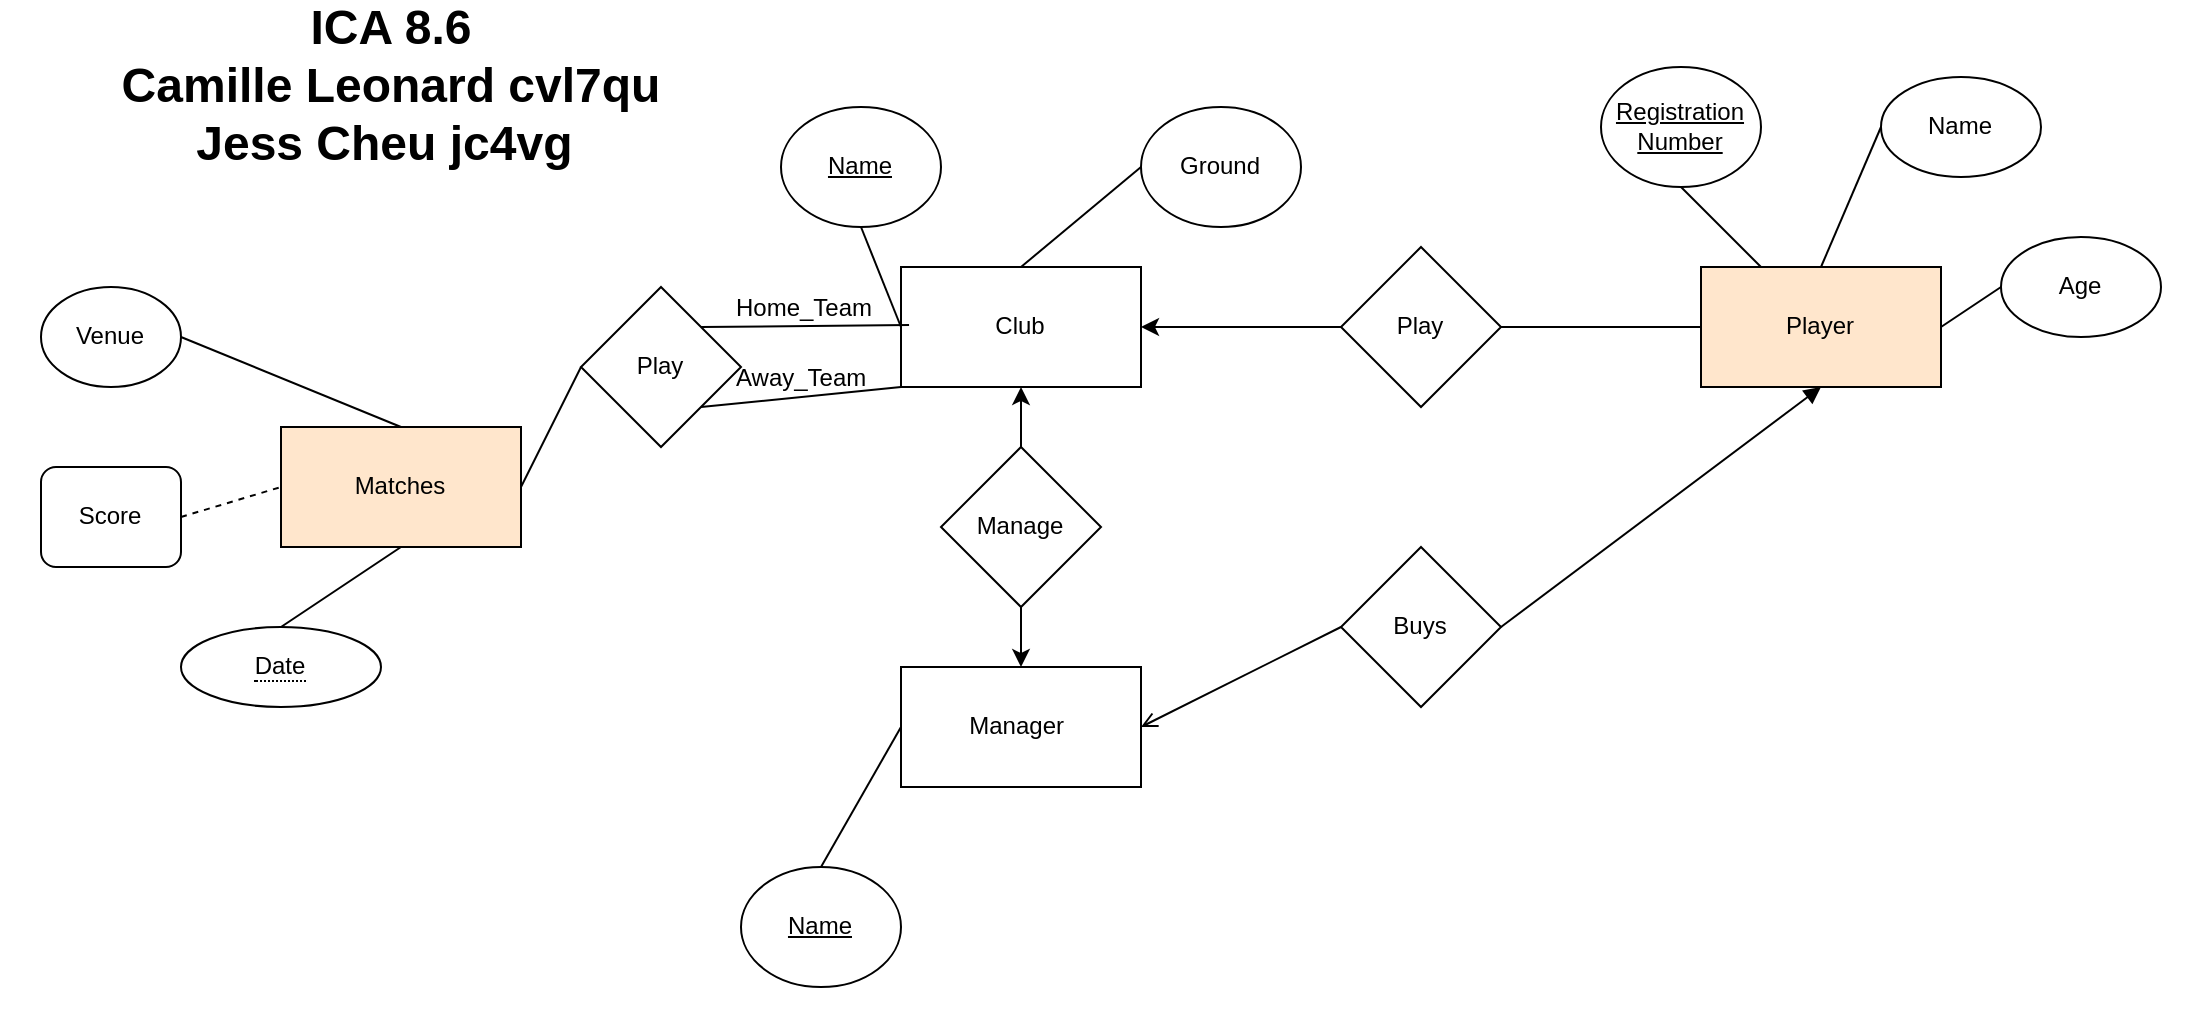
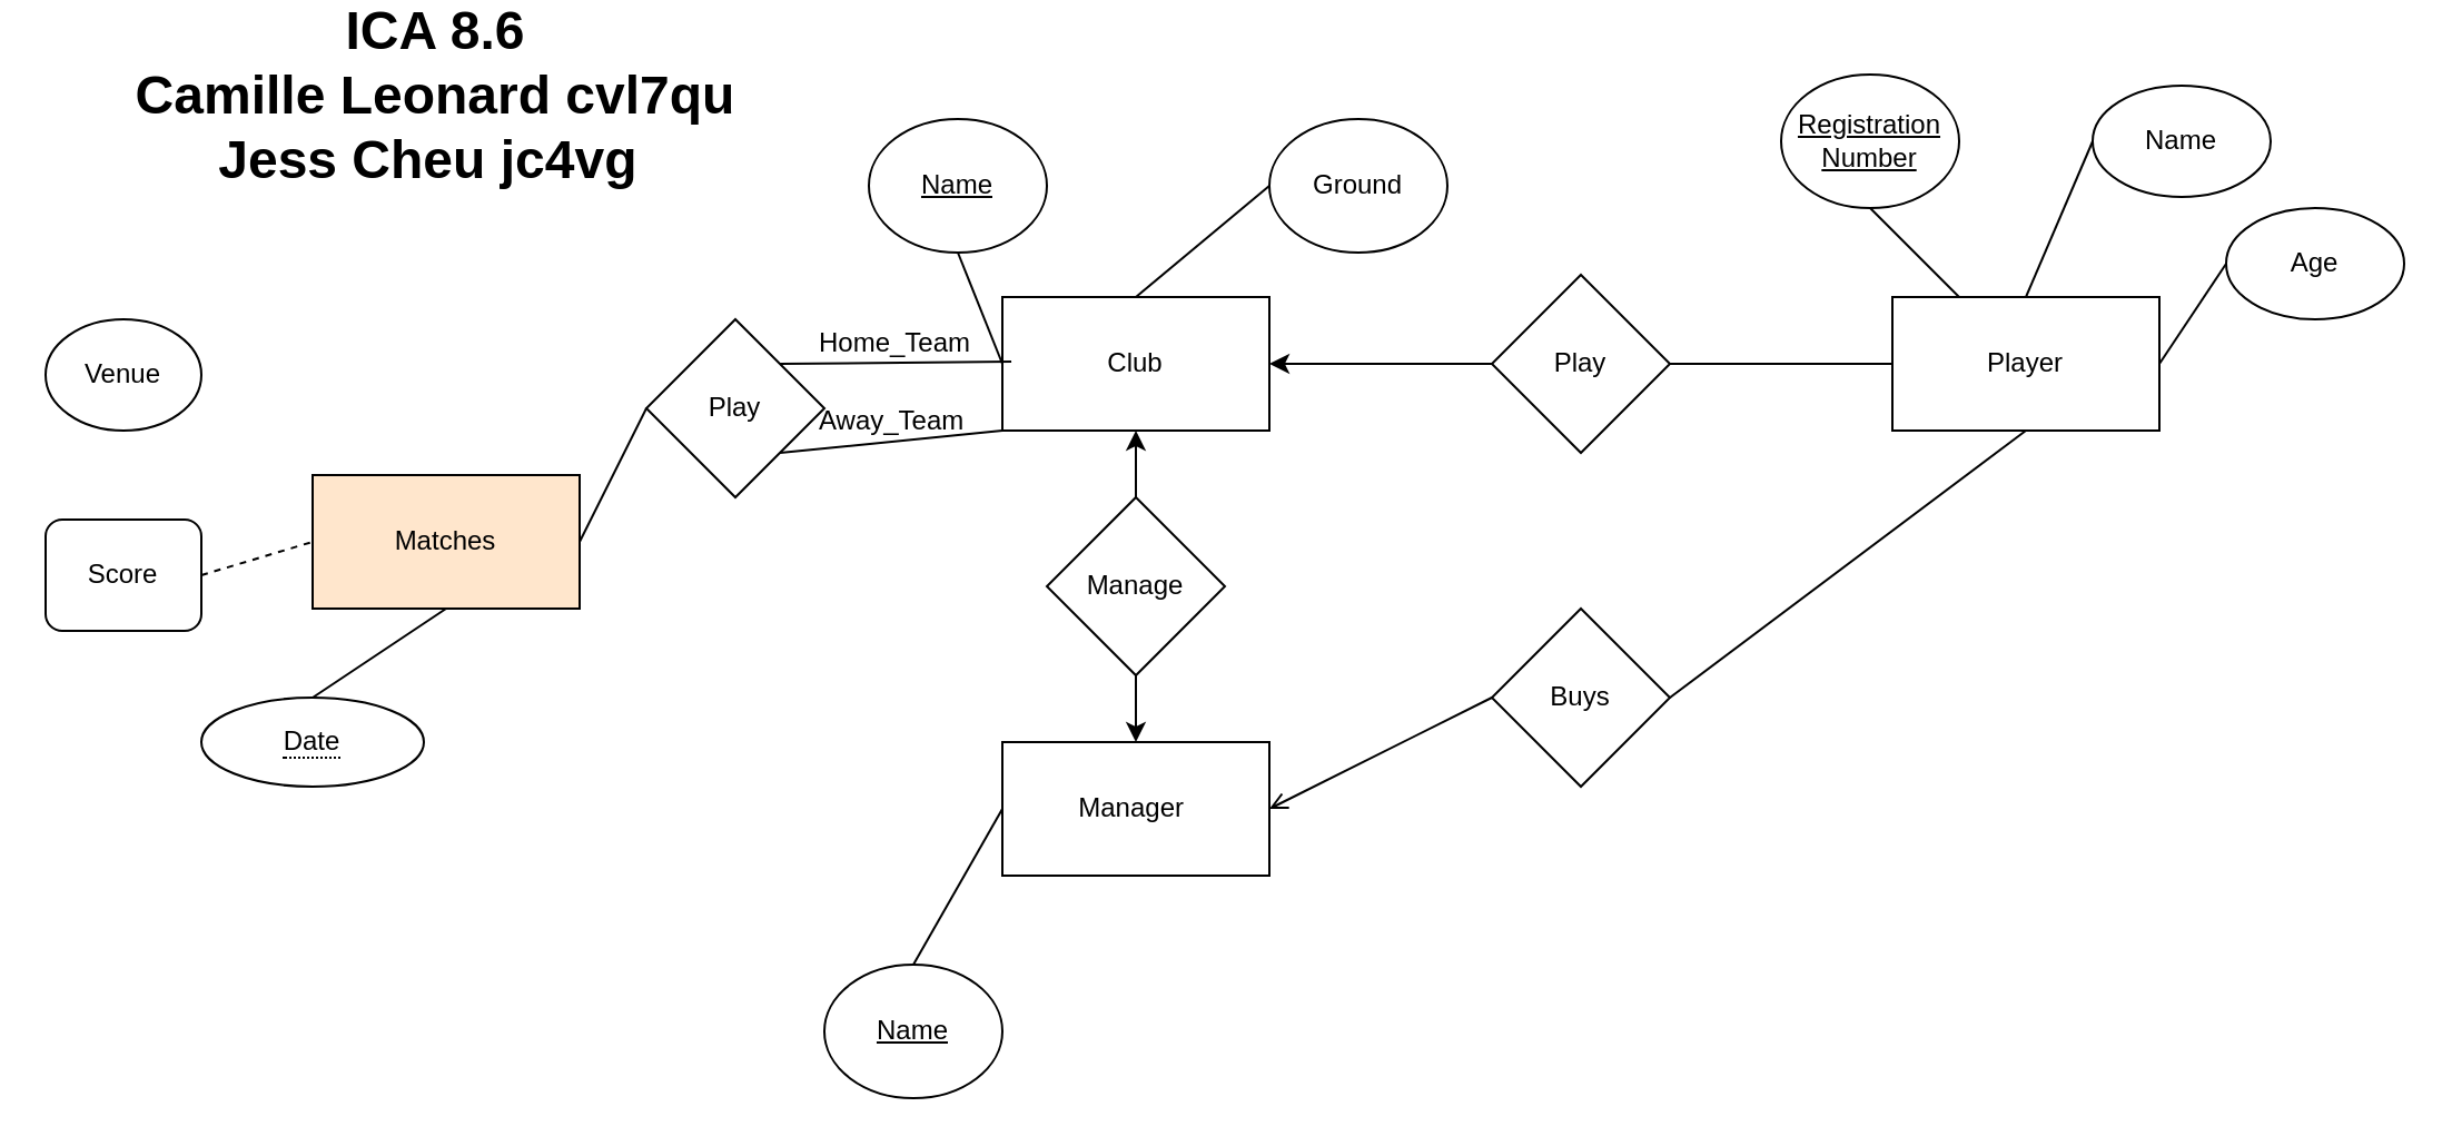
  <mxCell id="0" />
  <mxCell id="1" parent="0" />
  <mxCell id="2" value="" style="shape=table;startSize=0;container=1;collapsible=1;childLayout=tableLayout;fixedRows=1;rowLines=0;fontStyle=0;align=center;resizeLast=1;strokeColor=none;fillColor=none;" vertex="1" parent="1"><mxGeometry x="330" y="170" width="180" height="30" as="geometry" /></mxCell>
  <mxCell id="3" value="" style="shape=partialRectangle;collapsible=0;dropTarget=0;pointerEvents=0;fillColor=none;top=0;left=0;bottom=0;right=0;points=[[0,0.5],[1,0.5]];portConstraint=eastwest;" vertex="1" parent="2"><mxGeometry width="180" height="30" as="geometry" /></mxCell>
  <mxCell id="4" value="" style="shape=partialRectangle;connectable=0;fillColor=none;top=0;left=0;bottom=0;right=0;editable=1;overflow=hidden;" vertex="1" parent="3"><mxGeometry width="30" height="30" as="geometry" /></mxCell>
  <mxCell id="5" value="Away_Team" style="shape=partialRectangle;connectable=0;fillColor=none;top=0;left=0;bottom=0;right=0;align=left;spacingLeft=6;overflow=hidden;" vertex="1" parent="3"><mxGeometry x="30" width="150" height="30" as="geometry" /></mxCell>
  <mxCell id="6" value="Club" style="rounded=0;whiteSpace=wrap;html=1;" vertex="1" parent="1"><mxGeometry x="450" y="130" width="120" height="60" as="geometry" /></mxCell>
- <mxCell id="7" value="Player" style="rounded=0;whiteSpace=wrap;html=1;fillColor=#ffe6cc;" vertex="1" parent="1"><mxGeometry x="850" y="130" width="120" height="60" as="geometry" /></mxCell>
+ <mxCell id="7" value="Player" style="rounded=0;whiteSpace=wrap;html=1;" vertex="1" parent="1"><mxGeometry x="850" y="130" width="120" height="60" as="geometry" /></mxCell>
  <mxCell id="8" value="Manager&amp;nbsp;" style="rounded=0;whiteSpace=wrap;html=1;" vertex="1" parent="1"><mxGeometry x="450" y="330" width="120" height="60" as="geometry" /></mxCell>
  <mxCell id="9" value="&lt;u&gt;Name&lt;/u&gt;" style="ellipse;whiteSpace=wrap;html=1;" vertex="1" parent="1"><mxGeometry x="390" y="50" width="80" height="60" as="geometry" /></mxCell>
  <mxCell id="10" value="Ground" style="ellipse;whiteSpace=wrap;html=1;" vertex="1" parent="1"><mxGeometry x="570" y="50" width="80" height="60" as="geometry" /></mxCell>
  <mxCell id="11" value="" style="endArrow=none;html=1;exitX=0.5;exitY=1;exitDx=0;exitDy=0;entryX=0;entryY=0.5;entryDx=0;entryDy=0;" edge="1" parent="1" source="9" target="6"><mxGeometry width="50" height="50" relative="1" as="geometry"><mxPoint x="720" y="350" as="sourcePoint" /><mxPoint x="770" y="300" as="targetPoint" /></mxGeometry></mxCell>
  <mxCell id="12" value="" style="endArrow=none;html=1;exitX=0.5;exitY=0;exitDx=0;exitDy=0;entryX=0;entryY=0.5;entryDx=0;entryDy=0;" edge="1" parent="1" source="6" target="10"><mxGeometry width="50" height="50" relative="1" as="geometry"><mxPoint x="720" y="350" as="sourcePoint" /><mxPoint x="770" y="300" as="targetPoint" /></mxGeometry></mxCell>
  <mxCell id="13" value="Play" style="rhombus;whiteSpace=wrap;html=1;" vertex="1" parent="1"><mxGeometry x="670" y="120" width="80" height="80" as="geometry" /></mxCell>
  <mxCell id="14" value="" style="endArrow=none;html=1;exitX=1;exitY=0.5;exitDx=0;exitDy=0;entryX=0;entryY=0.5;entryDx=0;entryDy=0;" edge="1" parent="1" source="13" target="7"><mxGeometry width="50" height="50" relative="1" as="geometry"><mxPoint x="720" y="250" as="sourcePoint" /><mxPoint x="770" y="200" as="targetPoint" /></mxGeometry></mxCell>
  <mxCell id="15" value="" style="endArrow=classic;html=1;exitX=0;exitY=0.5;exitDx=0;exitDy=0;entryX=1;entryY=0.5;entryDx=0;entryDy=0;" edge="1" parent="1" source="13" target="6"><mxGeometry width="50" height="50" relative="1" as="geometry"><mxPoint x="720" y="250" as="sourcePoint" /><mxPoint x="770" y="200" as="targetPoint" /></mxGeometry></mxCell>
  <mxCell id="16" value="&lt;u&gt;Name&lt;/u&gt;" style="ellipse;whiteSpace=wrap;html=1;" vertex="1" parent="1"><mxGeometry x="370" y="430" width="80" height="60" as="geometry" /></mxCell>
  <mxCell id="17" value="" style="endArrow=none;html=1;exitX=0.5;exitY=0;exitDx=0;exitDy=0;entryX=0;entryY=0.5;entryDx=0;entryDy=0;" edge="1" parent="1" source="16" target="8"><mxGeometry width="50" height="50" relative="1" as="geometry"><mxPoint x="660" y="260" as="sourcePoint" /><mxPoint x="710" y="210" as="targetPoint" /></mxGeometry></mxCell>
  <mxCell id="18" value="Manage" style="rhombus;whiteSpace=wrap;html=1;" vertex="1" parent="1"><mxGeometry x="470" y="220" width="80" height="80" as="geometry" /></mxCell>
  <mxCell id="19" value="" style="endArrow=classic;html=1;exitX=0.5;exitY=1;exitDx=0;exitDy=0;entryX=0.5;entryY=0;entryDx=0;entryDy=0;" edge="1" parent="1" source="18" target="8"><mxGeometry width="50" height="50" relative="1" as="geometry"><mxPoint x="720" y="250" as="sourcePoint" /><mxPoint x="770" y="200" as="targetPoint" /></mxGeometry></mxCell>
  <mxCell id="20" value="" style="endArrow=classic;html=1;exitX=0.5;exitY=0;exitDx=0;exitDy=0;entryX=0.5;entryY=1;entryDx=0;entryDy=0;" edge="1" parent="1" source="18" target="6"><mxGeometry width="50" height="50" relative="1" as="geometry"><mxPoint x="720" y="250" as="sourcePoint" /><mxPoint x="770" y="200" as="targetPoint" /></mxGeometry></mxCell>
  <mxCell id="21" value="Buys" style="rhombus;whiteSpace=wrap;html=1;" vertex="1" parent="1"><mxGeometry x="670" y="270" width="80" height="80" as="geometry" /></mxCell>
  <mxCell id="22" value="" style="endArrow=open;html=1;exitX=0;exitY=0.5;exitDx=0;exitDy=0;entryX=1;entryY=0.5;entryDx=0;entryDy=0;" edge="1" parent="1" source="21" target="8"><mxGeometry width="50" height="50" relative="1" as="geometry"><mxPoint x="720" y="350" as="sourcePoint" /><mxPoint x="770" y="300" as="targetPoint" /></mxGeometry></mxCell>
- <mxCell id="23" value="" style="endArrow=block;html=1;entryX=0.5;entryY=1;entryDx=0;entryDy=0;exitX=1;exitY=0.5;exitDx=0;exitDy=0;" edge="1" parent="1" source="21" target="7"><mxGeometry width="50" height="50" relative="1" as="geometry"><mxPoint x="720" y="350" as="sourcePoint" /><mxPoint x="770" y="300" as="targetPoint" /></mxGeometry></mxCell>
+ <mxCell id="23" value="" style="endArrow=none;html=1;entryX=0.5;entryY=1;entryDx=0;entryDy=0;exitX=1;exitY=0.5;exitDx=0;exitDy=0;" edge="1" parent="1" source="21" target="7"><mxGeometry width="50" height="50" relative="1" as="geometry"><mxPoint x="720" y="350" as="sourcePoint" /><mxPoint x="770" y="300" as="targetPoint" /></mxGeometry></mxCell>
  <mxCell id="24" value="&lt;u&gt;Registration Number&lt;/u&gt;" style="ellipse;whiteSpace=wrap;html=1;" vertex="1" parent="1"><mxGeometry x="800" y="30" width="80" height="60" as="geometry" /></mxCell>
  <mxCell id="25" value="Name" style="ellipse;whiteSpace=wrap;html=1;" vertex="1" parent="1"><mxGeometry x="940" y="35" width="80" height="50" as="geometry" /></mxCell>
- <mxCell id="26" value="Age" style="ellipse;whiteSpace=wrap;html=1;" vertex="1" parent="1"><mxGeometry x="1000" y="115" width="80" height="50" as="geometry" /></mxCell>
+ <mxCell id="26" value="Age" style="ellipse;whiteSpace=wrap;html=1;" vertex="1" parent="1"><mxGeometry x="1000" y="90" width="80" height="50" as="geometry" /></mxCell>
  <mxCell id="27" value="" style="endArrow=none;html=1;entryX=0.5;entryY=1;entryDx=0;entryDy=0;" edge="1" parent="1" source="7" target="24"><mxGeometry width="50" height="50" relative="1" as="geometry"><mxPoint x="720" y="350" as="sourcePoint" /><mxPoint x="770" y="300" as="targetPoint" /></mxGeometry></mxCell>
  <mxCell id="28" value="" style="endArrow=none;html=1;entryX=0;entryY=0.5;entryDx=0;entryDy=0;exitX=0.5;exitY=0;exitDx=0;exitDy=0;" edge="1" parent="1" source="7" target="25"><mxGeometry width="50" height="50" relative="1" as="geometry"><mxPoint x="720" y="350" as="sourcePoint" /><mxPoint x="770" y="300" as="targetPoint" /></mxGeometry></mxCell>
  <mxCell id="29" value="" style="endArrow=none;html=1;entryX=0;entryY=0.5;entryDx=0;entryDy=0;exitX=1;exitY=0.5;exitDx=0;exitDy=0;" edge="1" parent="1" source="7" target="26"><mxGeometry width="50" height="50" relative="1" as="geometry"><mxPoint x="720" y="350" as="sourcePoint" /><mxPoint x="770" y="300" as="targetPoint" /></mxGeometry></mxCell>
  <mxCell id="30" value="Matches" style="rounded=0;whiteSpace=wrap;html=1;fillColor=#ffe6cc;" vertex="1" parent="1"><mxGeometry x="140" y="210" width="120" height="60" as="geometry" /></mxCell>
  <mxCell id="31" value="Score" style="whiteSpace=wrap;html=1;rounded=1;" vertex="1" parent="1"><mxGeometry x="20" y="230" width="70" height="50" as="geometry" /></mxCell>
  <mxCell id="32" value="Venue" style="ellipse;whiteSpace=wrap;html=1;" vertex="1" parent="1"><mxGeometry x="20" y="140" width="70" height="50" as="geometry" /></mxCell>
- <mxCell id="33" value="" style="endArrow=none;html=1;entryX=1;entryY=0.5;entryDx=0;entryDy=0;exitX=0.5;exitY=0;exitDx=0;exitDy=0;" edge="1" parent="1" source="30" target="32"><mxGeometry width="50" height="50" relative="1" as="geometry"><mxPoint x="660" y="360" as="sourcePoint" /><mxPoint x="710" y="310" as="targetPoint" /></mxGeometry></mxCell>
  <mxCell id="34" value="" style="endArrow=none;html=1;exitX=1;exitY=0.5;exitDx=0;exitDy=0;entryX=0;entryY=0.5;entryDx=0;entryDy=0;dashed=1;" edge="1" parent="1" source="31" target="30"><mxGeometry width="50" height="50" relative="1" as="geometry"><mxPoint x="660" y="360" as="sourcePoint" /><mxPoint x="710" y="310" as="targetPoint" /></mxGeometry></mxCell>
  <mxCell id="35" value="" style="endArrow=none;html=1;entryX=0.5;entryY=1;entryDx=0;entryDy=0;exitX=0.5;exitY=0;exitDx=0;exitDy=0;" edge="1" parent="1" source="39" target="30"><mxGeometry width="50" height="50" relative="1" as="geometry"><mxPoint x="145" y="310" as="sourcePoint" /><mxPoint x="710" y="310" as="targetPoint" /></mxGeometry></mxCell>
  <mxCell id="36" value="Play" style="rhombus;whiteSpace=wrap;html=1;" vertex="1" parent="1"><mxGeometry x="290" y="140" width="80" height="80" as="geometry" /></mxCell>
  <mxCell id="37" value="" style="endArrow=none;html=1;exitX=1;exitY=0.5;exitDx=0;exitDy=0;entryX=0;entryY=0.5;entryDx=0;entryDy=0;" edge="1" parent="1" source="30" target="36"><mxGeometry width="50" height="50" relative="1" as="geometry"><mxPoint x="720" y="350" as="sourcePoint" /><mxPoint x="770" y="300" as="targetPoint" /></mxGeometry></mxCell>
  <mxCell id="38" value="ICA 8.6 &lt;br&gt;Camille Leonard cvl7qu&lt;br&gt;Jess Cheu jc4vg&amp;nbsp;" style="text;strokeColor=none;fillColor=none;html=1;fontSize=24;fontStyle=1;verticalAlign=middle;align=center;" vertex="1" parent="1"><mxGeometry x="30" y="20" width="330" height="40" as="geometry" /></mxCell>
  <mxCell id="39" value="&lt;span style=&quot;border-bottom: 1px dotted&quot;&gt;Date&lt;/span&gt;" style="ellipse;whiteSpace=wrap;html=1;align=center;" vertex="1" parent="1"><mxGeometry x="90" y="310" width="100" height="40" as="geometry" /></mxCell>
  <mxCell id="40" value="" style="endArrow=none;html=1;rounded=0;exitX=1;exitY=0;exitDx=0;exitDy=0;entryX=0.689;entryY=0.95;entryDx=0;entryDy=0;entryPerimeter=0;" edge="1" parent="1" source="36" target="42"><mxGeometry relative="1" as="geometry"><mxPoint x="340" y="200" as="sourcePoint" /><mxPoint x="440" y="160" as="targetPoint" /></mxGeometry></mxCell>
  <mxCell id="41" value="" style="shape=table;startSize=0;container=1;collapsible=1;childLayout=tableLayout;fixedRows=1;rowLines=0;fontStyle=0;align=center;resizeLast=1;strokeColor=none;fillColor=none;" vertex="1" parent="1"><mxGeometry x="330" y="140" width="180" height="20" as="geometry" /></mxCell>
  <mxCell id="42" value="" style="shape=partialRectangle;collapsible=0;dropTarget=0;pointerEvents=0;fillColor=none;top=0;left=0;bottom=0;right=0;points=[[0,0.5],[1,0.5]];portConstraint=eastwest;" vertex="1" parent="41"><mxGeometry width="180" height="20" as="geometry" /></mxCell>
  <mxCell id="43" value="" style="shape=partialRectangle;connectable=0;fillColor=none;top=0;left=0;bottom=0;right=0;editable=1;overflow=hidden;" vertex="1" parent="42"><mxGeometry width="30" height="20" as="geometry" /></mxCell>
  <mxCell id="44" value="Home_Team" style="shape=partialRectangle;connectable=0;fillColor=none;top=0;left=0;bottom=0;right=0;align=left;spacingLeft=6;overflow=hidden;" vertex="1" parent="42"><mxGeometry x="30" width="150" height="20" as="geometry" /></mxCell>
  <mxCell id="45" value="" style="endArrow=none;html=1;exitX=1;exitY=1;exitDx=0;exitDy=0;entryX=0;entryY=1;entryDx=0;entryDy=0;" edge="1" parent="1" source="36" target="6"><mxGeometry width="50" height="50" relative="1" as="geometry"><mxPoint x="710" y="350" as="sourcePoint" /><mxPoint x="440" y="190" as="targetPoint" /></mxGeometry></mxCell>
